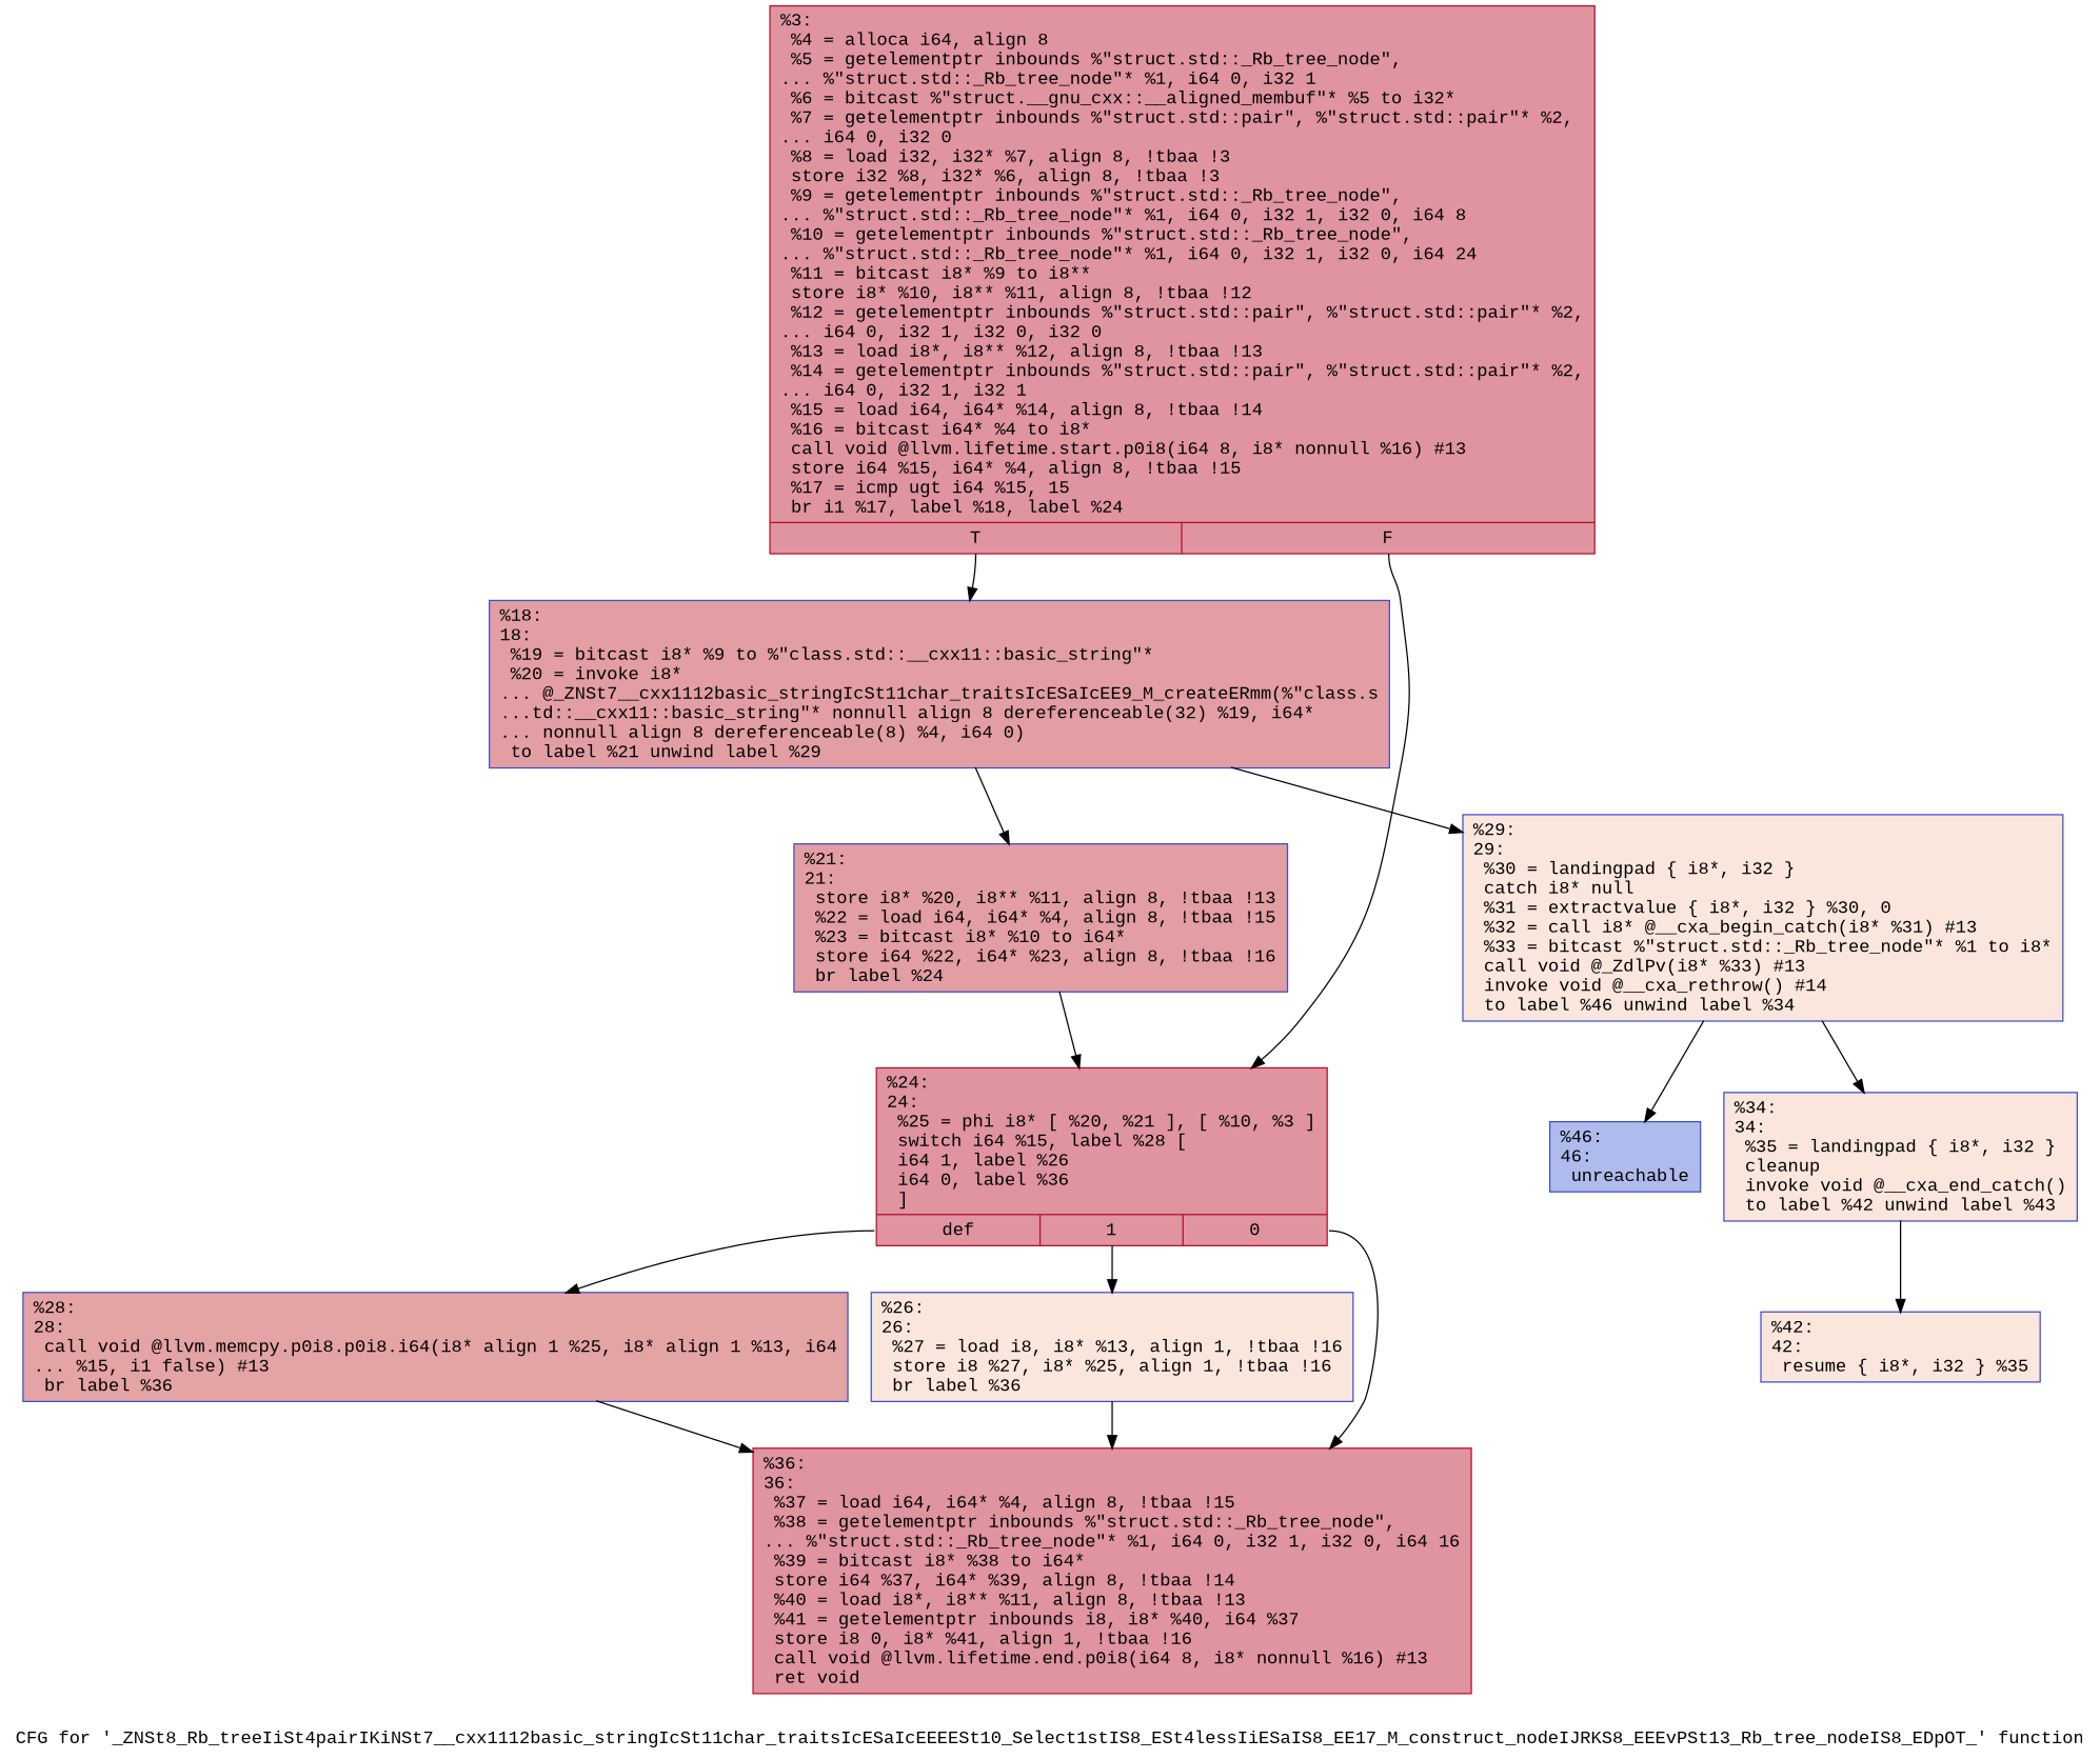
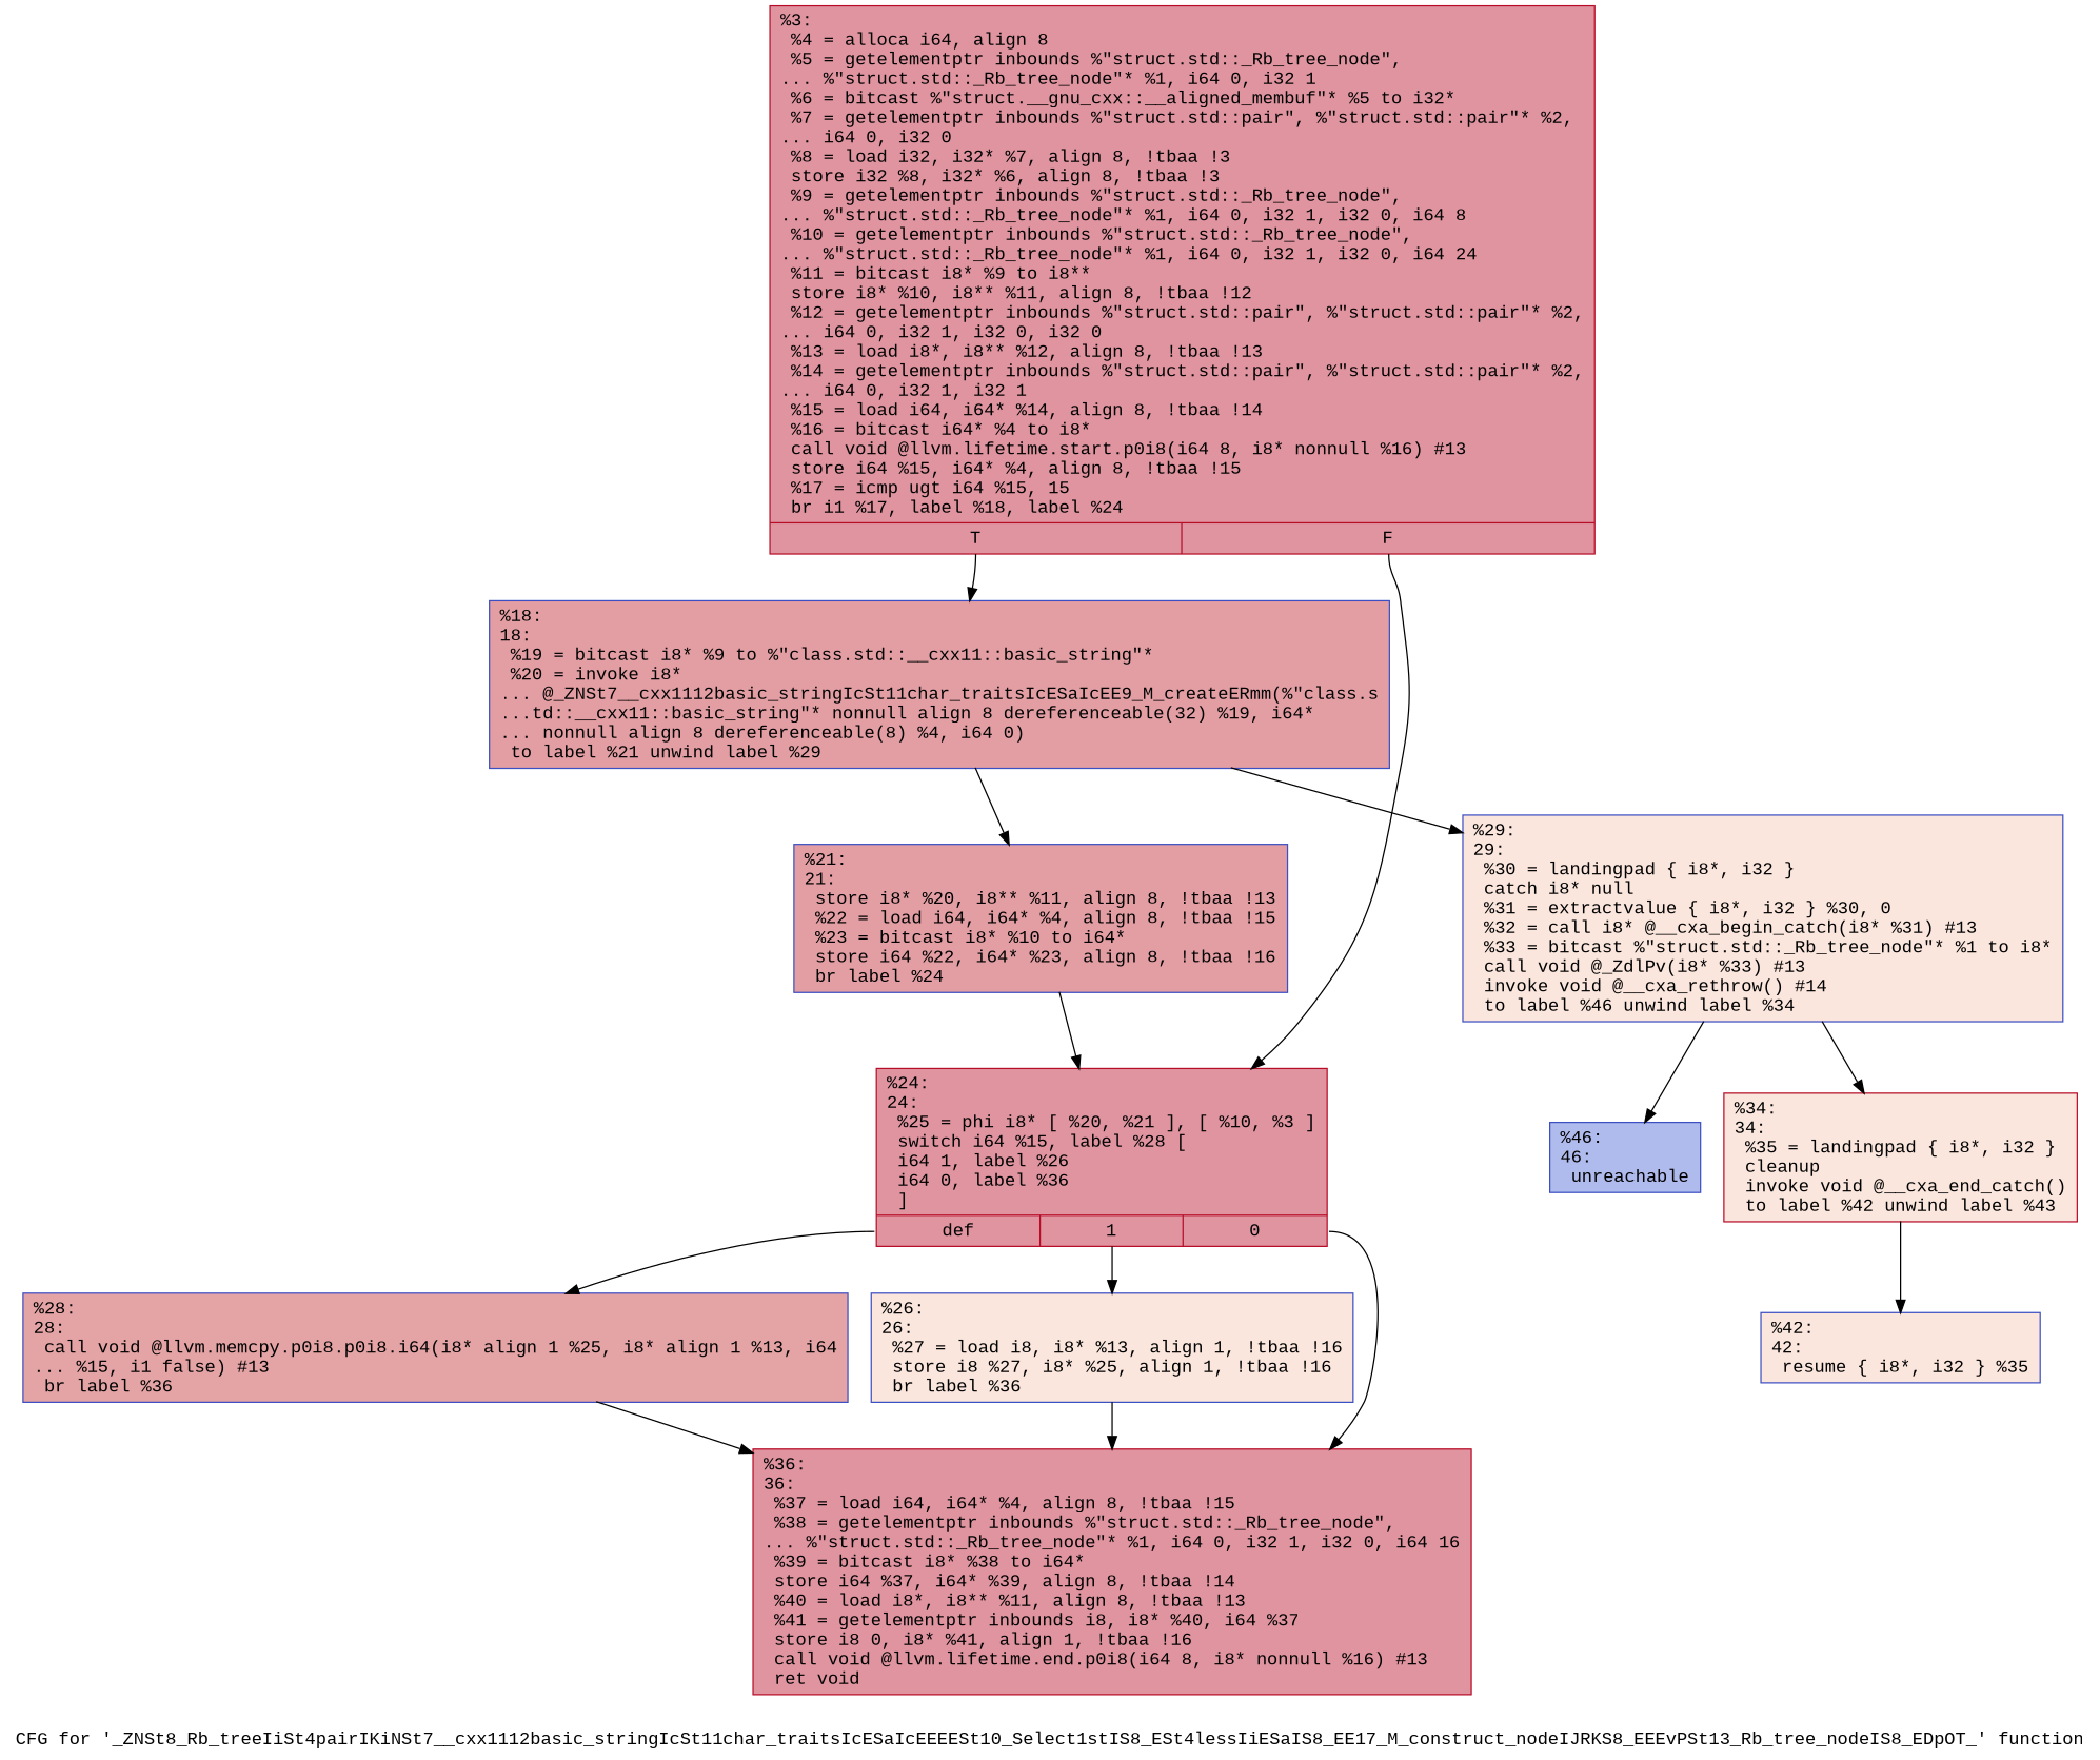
  digraph {
    fontname="Liberation Mono"
    label="CFG for '_ZNSt8_Rb_treeIiSt4pairIKiNSt7__cxx1112basic_stringIcSt11char_traitsIcESaIcEEEESt10_Select1stIS8_ESt4lessIiESaIS8_EE17_M_construct_nodeIJRKS8_EEEvPSt13_Rb_tree_nodeIS8_EDpOT_' function"
    node [color="#3d50c3ff" fillcolor="#f3c7b170" fontname="Liberation Mono" shape=record style=filled]
    edge [fontname="Liberation Mono"]
    n1 [color="#b70d28ff" fillcolor="#b70d2870" label="{%3:\l  %4 = alloca i64, align 8\l  %5 = getelementptr inbounds %\"struct.std::_Rb_tree_node\",\l... %\"struct.std::_Rb_tree_node\"* %1, i64 0, i32 1\l  %6 = bitcast %\"struct.__gnu_cxx::__aligned_membuf\"* %5 to i32*\l  %7 = getelementptr inbounds %\"struct.std::pair\", %\"struct.std::pair\"* %2,\l... i64 0, i32 0\l  %8 = load i32, i32* %7, align 8, !tbaa !3\l  store i32 %8, i32* %6, align 8, !tbaa !3\l  %9 = getelementptr inbounds %\"struct.std::_Rb_tree_node\",\l... %\"struct.std::_Rb_tree_node\"* %1, i64 0, i32 1, i32 0, i64 8\l  %10 = getelementptr inbounds %\"struct.std::_Rb_tree_node\",\l... %\"struct.std::_Rb_tree_node\"* %1, i64 0, i32 1, i32 0, i64 24\l  %11 = bitcast i8* %9 to i8**\l  store i8* %10, i8** %11, align 8, !tbaa !12\l  %12 = getelementptr inbounds %\"struct.std::pair\", %\"struct.std::pair\"* %2,\l... i64 0, i32 1, i32 0, i32 0\l  %13 = load i8*, i8** %12, align 8, !tbaa !13\l  %14 = getelementptr inbounds %\"struct.std::pair\", %\"struct.std::pair\"* %2,\l... i64 0, i32 1, i32 1\l  %15 = load i64, i64* %14, align 8, !tbaa !14\l  %16 = bitcast i64* %4 to i8*\l  call void @llvm.lifetime.start.p0i8(i64 8, i8* nonnull %16) #13\l  store i64 %15, i64* %4, align 8, !tbaa !15\l  %17 = icmp ugt i64 %15, 15\l  br i1 %17, label %18, label %24\l|{<s0>T|<s1>F}}"]
    n2 [fillcolor="#be242e70" label="{%18:\l18:                                               \l  %19 = bitcast i8* %9 to %\"class.std::__cxx11::basic_string\"*\l  %20 = invoke i8*\l... @_ZNSt7__cxx1112basic_stringIcSt11char_traitsIcESaIcEE9_M_createERmm(%\"class.s\l...td::__cxx11::basic_string\"* nonnull align 8 dereferenceable(32) %19, i64*\l... nonnull align 8 dereferenceable(8) %4, i64 0)\l          to label %21 unwind label %29\l}"]
    n3 [color="#b70d28ff" fillcolor="#b70d2870" label="{%24:\l24:                                               \l  %25 = phi i8* [ %20, %21 ], [ %10, %3 ]\l  switch i64 %15, label %28 [\l    i64 1, label %26\l    i64 0, label %36\l  ]\l|{<s0>def|<s1>1|<s2>0}}"]
    n4 [fillcolor="#be242e70" label="{%21:\l21:                                               \l  store i8* %20, i8** %11, align 8, !tbaa !13\l  %22 = load i64, i64* %4, align 8, !tbaa !15\l  %23 = bitcast i8* %10 to i64*\l  store i64 %22, i64* %23, align 8, !tbaa !16\l  br label %24\l}"]
    n5 [label="{%29:\l29:                                               \l  %30 = landingpad \{ i8*, i32 \}\l          catch i8* null\l  %31 = extractvalue \{ i8*, i32 \} %30, 0\l  %32 = call i8* @__cxa_begin_catch(i8* %31) #13\l  %33 = bitcast %\"struct.std::_Rb_tree_node\"* %1 to i8*\l  call void @_ZdlPv(i8* %33) #13\l  invoke void @__cxa_rethrow() #14\l          to label %46 unwind label %34\l}"]
    n6 [fillcolor="#c32e3170" label="{%28:\l28:                                               \l  call void @llvm.memcpy.p0i8.p0i8.i64(i8* align 1 %25, i8* align 1 %13, i64\l... %15, i1 false) #13\l  br label %36\l}"]
    n7 [label="{%26:\l26:                                               \l  %27 = load i8, i8* %13, align 1, !tbaa !16\l  store i8 %27, i8* %25, align 1, !tbaa !16\l  br label %36\l}"]
    n8 [color="#b70d28ff" fillcolor="#b70d2870" label="{%36:\l36:                                               \l  %37 = load i64, i64* %4, align 8, !tbaa !15\l  %38 = getelementptr inbounds %\"struct.std::_Rb_tree_node\",\l... %\"struct.std::_Rb_tree_node\"* %1, i64 0, i32 1, i32 0, i64 16\l  %39 = bitcast i8* %38 to i64*\l  store i64 %37, i64* %39, align 8, !tbaa !14\l  %40 = load i8*, i8** %11, align 8, !tbaa !13\l  %41 = getelementptr inbounds i8, i8* %40, i64 %37\l  store i8 0, i8* %41, align 1, !tbaa !16\l  call void @llvm.lifetime.end.p0i8(i64 8, i8* nonnull %16) #13\l  ret void\l}"]
    n9 [fillcolor="#4c66d670" label="{%46:\l46:                                               \l  unreachable\l}"]
-   n10 [label="{%34:\l34:                                               \l  %35 = landingpad \{ i8*, i32 \}\l          cleanup\l  invoke void @__cxa_end_catch()\l          to label %42 unwind label %43\l}"]
+   n10 [color="#b70d28ff" label="{%34:\l34:                                               \l  %35 = landingpad \{ i8*, i32 \}\l          cleanup\l  invoke void @__cxa_end_catch()\l          to label %42 unwind label %43\l}"]
    n11 [label="{%42:\l42:                                               \l  resume \{ i8*, i32 \} %35\l}"]
    n1 -> n2 [tailport=s0]
    n1 -> n3 [tailport=s1]
    n2 -> n4
    n2 -> n5
    n3 -> n6 [tailport=s0]
    n3 -> n7 [tailport=s1]
    n3 -> n8 [tailport=s2]
    n4 -> n3
    n5 -> n9
    n5 -> n10
    n6 -> n8
    n7 -> n8
    n10 -> n11
  }
